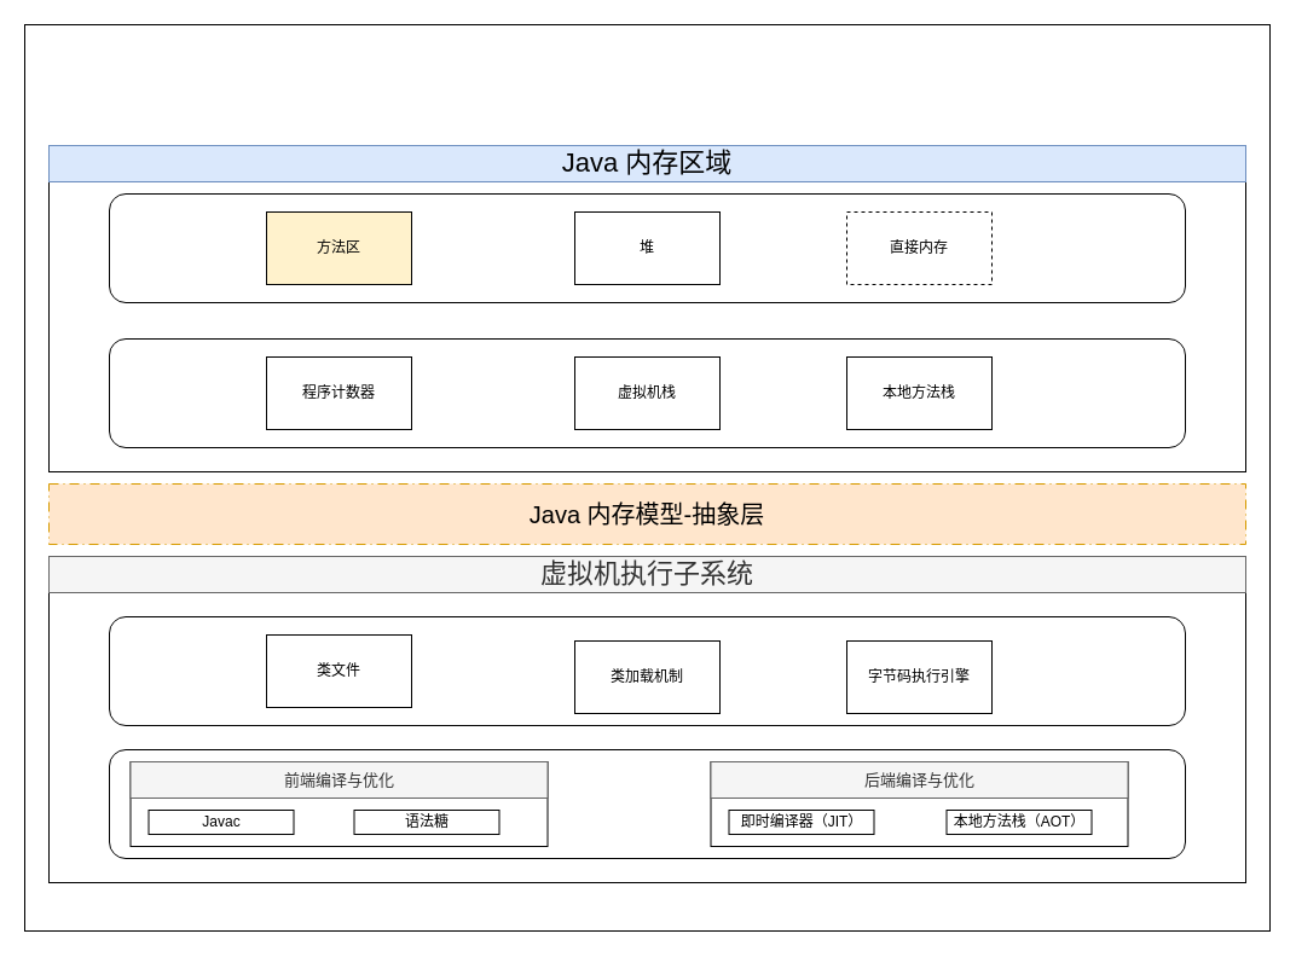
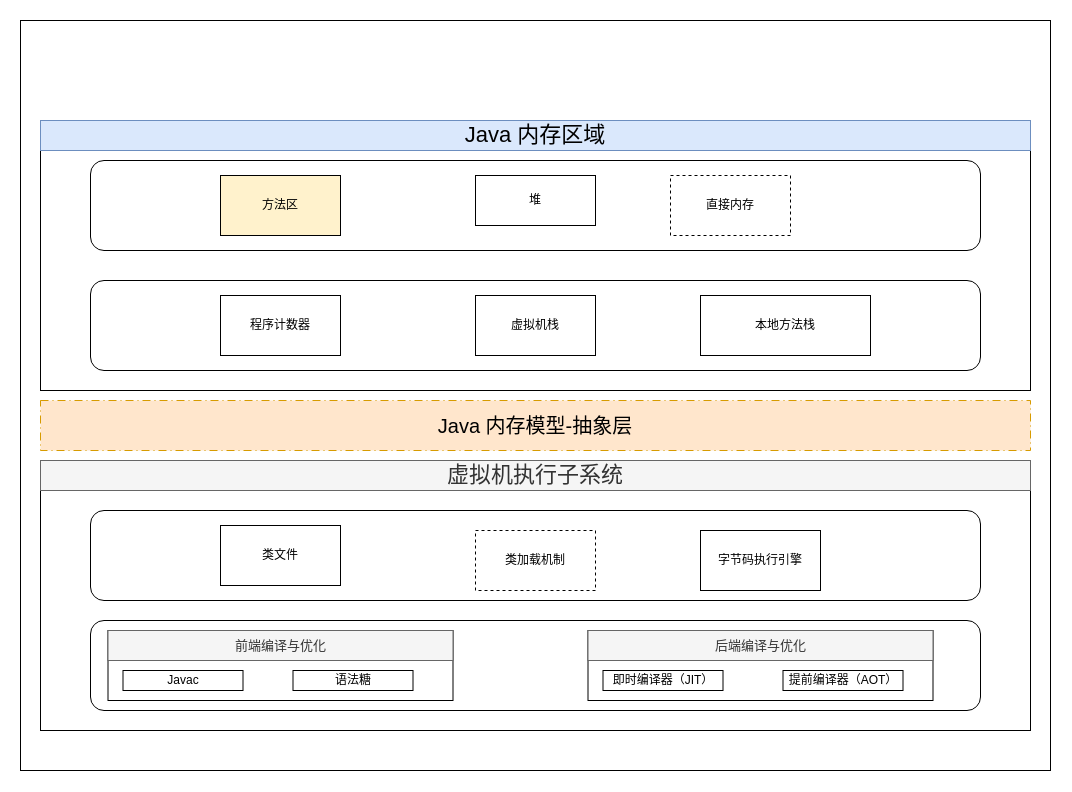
  <mxCell id="0" />
  <mxCell id="1" parent="0" />
  <mxCell id="2" value="" style="rounded=0;whiteSpace=wrap;html=1;" vertex="1" parent="1"><mxGeometry x="20" y="20" width="1030" height="750" as="geometry" /></mxCell>
  <mxCell id="3" value="" style="rounded=0;whiteSpace=wrap;html=1;" vertex="1" parent="1"><mxGeometry x="40" y="120" width="990" height="270" as="geometry" /></mxCell>
  <mxCell id="4" value="&lt;font style=&quot;font-size: 22px;&quot;&gt;Java 内存区域&lt;/font&gt;" style="text;html=1;align=center;verticalAlign=middle;whiteSpace=wrap;rounded=0;labelBackgroundColor=none;textShadow=0;fillColor=#dae8fc;strokeColor=#6c8ebf;" vertex="1" parent="1"><mxGeometry x="40" y="120" width="990" height="30" as="geometry" /></mxCell>
  <mxCell id="5" value="&lt;font style=&quot;font-size: 20px;&quot;&gt;Java 内存模型-抽象层&lt;/font&gt;" style="rounded=0;whiteSpace=wrap;html=1;dashed=1;dashPattern=8 4 1 4;labelBackgroundColor=none;fillColor=#ffe6cc;strokeColor=#d79b00;" vertex="1" parent="1"><mxGeometry x="40" y="400" width="990" height="50" as="geometry" /></mxCell>
  <mxCell id="6" value="" style="rounded=0;whiteSpace=wrap;html=1;" vertex="1" parent="1"><mxGeometry x="40" y="460" width="990" height="270" as="geometry" /></mxCell>
  <mxCell id="7" value="&lt;font style=&quot;font-size: 22px;&quot;&gt;虚拟机执行子系统&lt;/font&gt;" style="text;html=1;align=center;verticalAlign=middle;whiteSpace=wrap;rounded=0;labelBackgroundColor=none;textShadow=0;fillColor=#f5f5f5;fontColor=#333333;strokeColor=#666666;" vertex="1" parent="1"><mxGeometry x="40" y="460" width="990" height="30" as="geometry" /></mxCell>
  <mxCell id="8" value="" style="rounded=1;whiteSpace=wrap;html=1;" vertex="1" parent="1"><mxGeometry x="90" y="280" width="890" height="90" as="geometry" /></mxCell>
  <mxCell id="9" value="程序计数器" style="rounded=0;whiteSpace=wrap;html=1;" vertex="1" parent="1"><mxGeometry x="220" y="295" width="120" height="60" as="geometry" /></mxCell>
  <mxCell id="10" value="虚拟机栈" style="rounded=0;whiteSpace=wrap;html=1;" vertex="1" parent="1"><mxGeometry x="475" y="295" width="120" height="60" as="geometry" /></mxCell>
  <mxCell id="11" value="" style="rounded=1;whiteSpace=wrap;html=1;" vertex="1" parent="1"><mxGeometry x="90" y="160" width="890" height="90" as="geometry" /></mxCell>
- <mxCell id="12" value="本地方法栈" style="rounded=0;whiteSpace=wrap;html=1;" vertex="1" parent="1"><mxGeometry x="700" y="295" width="120" height="60" as="geometry" /></mxCell>
+ <mxCell id="12" value="本地方法栈" style="rounded=0;whiteSpace=wrap;html=1;" vertex="1" parent="1"><mxGeometry x="700" y="295" width="170" height="60" as="geometry" /></mxCell>
  <mxCell id="13" value="方法区" style="rounded=0;whiteSpace=wrap;html=1;fillColor=#fff2cc;" vertex="1" parent="1"><mxGeometry x="220" y="175" width="120" height="60" as="geometry" /></mxCell>
  <mxCell id="14" value="" style="rounded=1;whiteSpace=wrap;html=1;" vertex="1" parent="1"><mxGeometry x="90" y="510" width="890" height="90" as="geometry" /></mxCell>
- <mxCell id="15" value="堆" style="rounded=0;whiteSpace=wrap;html=1;" vertex="1" parent="1"><mxGeometry x="475" y="175" width="120" height="60" as="geometry" /></mxCell>
- <mxCell id="16" value="直接内存" style="rounded=0;whiteSpace=wrap;html=1;fillColor=default;dashed=1;" vertex="1" parent="1"><mxGeometry x="700" y="175" width="120" height="60" as="geometry" /></mxCell>
+ <mxCell id="15" value="堆" style="rounded=0;whiteSpace=wrap;html=1;" vertex="1" parent="1"><mxGeometry x="475" y="175" width="120" height="50" as="geometry" /></mxCell>
+ <mxCell id="16" value="直接内存" style="rounded=0;whiteSpace=wrap;html=1;fillColor=default;dashed=1;" vertex="1" parent="1"><mxGeometry x="670" y="175" width="120" height="60" as="geometry" /></mxCell>
  <mxCell id="17" value="类文件" style="rounded=0;whiteSpace=wrap;html=1;" vertex="1" parent="1"><mxGeometry x="220" y="525" width="120" height="60" as="geometry" /></mxCell>
- <mxCell id="18" value="类加载机制" style="rounded=0;whiteSpace=wrap;html=1;" vertex="1" parent="1"><mxGeometry x="475" y="530" width="120" height="60" as="geometry" /></mxCell>
+ <mxCell id="18" value="类加载机制" style="rounded=0;whiteSpace=wrap;html=1;dashed=1;" vertex="1" parent="1"><mxGeometry x="475" y="530" width="120" height="60" as="geometry" /></mxCell>
  <mxCell id="19" value="字节码执行引擎" style="rounded=0;whiteSpace=wrap;html=1;" vertex="1" parent="1"><mxGeometry x="700" y="530" width="120" height="60" as="geometry" /></mxCell>
  <mxCell id="20" style="edgeStyle=orthogonalEdgeStyle;rounded=0;orthogonalLoop=1;jettySize=auto;html=1;exitX=0.5;exitY=1;exitDx=0;exitDy=0;" edge="1" parent="1" source="19" target="19"><mxGeometry relative="1" as="geometry" /></mxCell>
  <mxCell id="21" value="" style="rounded=1;whiteSpace=wrap;html=1;" vertex="1" parent="1"><mxGeometry x="90" y="620" width="890" height="90" as="geometry" /></mxCell>
  <mxCell id="22" value="" style="rounded=0;whiteSpace=wrap;html=1;" vertex="1" parent="1"><mxGeometry x="107.5" y="630" width="345" height="70" as="geometry" /></mxCell>
  <mxCell id="23" value="&lt;span style=&quot;font-size: 13px;&quot;&gt;前端编译与优化&lt;/span&gt;" style="text;html=1;align=center;verticalAlign=middle;whiteSpace=wrap;rounded=0;labelBackgroundColor=none;textShadow=0;fillColor=#f5f5f5;fontColor=#333333;strokeColor=#666666;" vertex="1" parent="1"><mxGeometry x="107.5" y="630" width="345" height="30" as="geometry" /></mxCell>
  <mxCell id="24" value="Javac" style="rounded=0;whiteSpace=wrap;html=1;" vertex="1" parent="1"><mxGeometry x="122.5" y="670" width="120" height="20" as="geometry" /></mxCell>
  <mxCell id="25" value="语法糖" style="rounded=0;whiteSpace=wrap;html=1;" vertex="1" parent="1"><mxGeometry x="292.5" y="670" width="120" height="20" as="geometry" /></mxCell>
  <mxCell id="26" value="" style="rounded=0;whiteSpace=wrap;html=1;" vertex="1" parent="1"><mxGeometry x="587.5" y="630" width="345" height="70" as="geometry" /></mxCell>
  <mxCell id="27" value="&lt;span style=&quot;font-size: 13px;&quot;&gt;后端编译与优化&lt;/span&gt;" style="text;html=1;align=center;verticalAlign=middle;whiteSpace=wrap;rounded=0;labelBackgroundColor=none;textShadow=0;fillColor=#f5f5f5;fontColor=#333333;strokeColor=#666666;" vertex="1" parent="1"><mxGeometry x="587.5" y="630" width="345" height="30" as="geometry" /></mxCell>
  <mxCell id="28" value="即时编译器（JIT）" style="rounded=0;whiteSpace=wrap;html=1;" vertex="1" parent="1"><mxGeometry x="602.5" y="670" width="120" height="20" as="geometry" /></mxCell>
- <mxCell id="29" value="本地方法栈（AOT）" style="rounded=0;whiteSpace=wrap;html=1;" vertex="1" parent="1"><mxGeometry x="782.5" y="670" width="120" height="20" as="geometry" /></mxCell>
+ <mxCell id="29" value="提前编译器（AOT）" style="rounded=0;whiteSpace=wrap;html=1;" vertex="1" parent="1"><mxGeometry x="782.5" y="670" width="120" height="20" as="geometry" /></mxCell>
